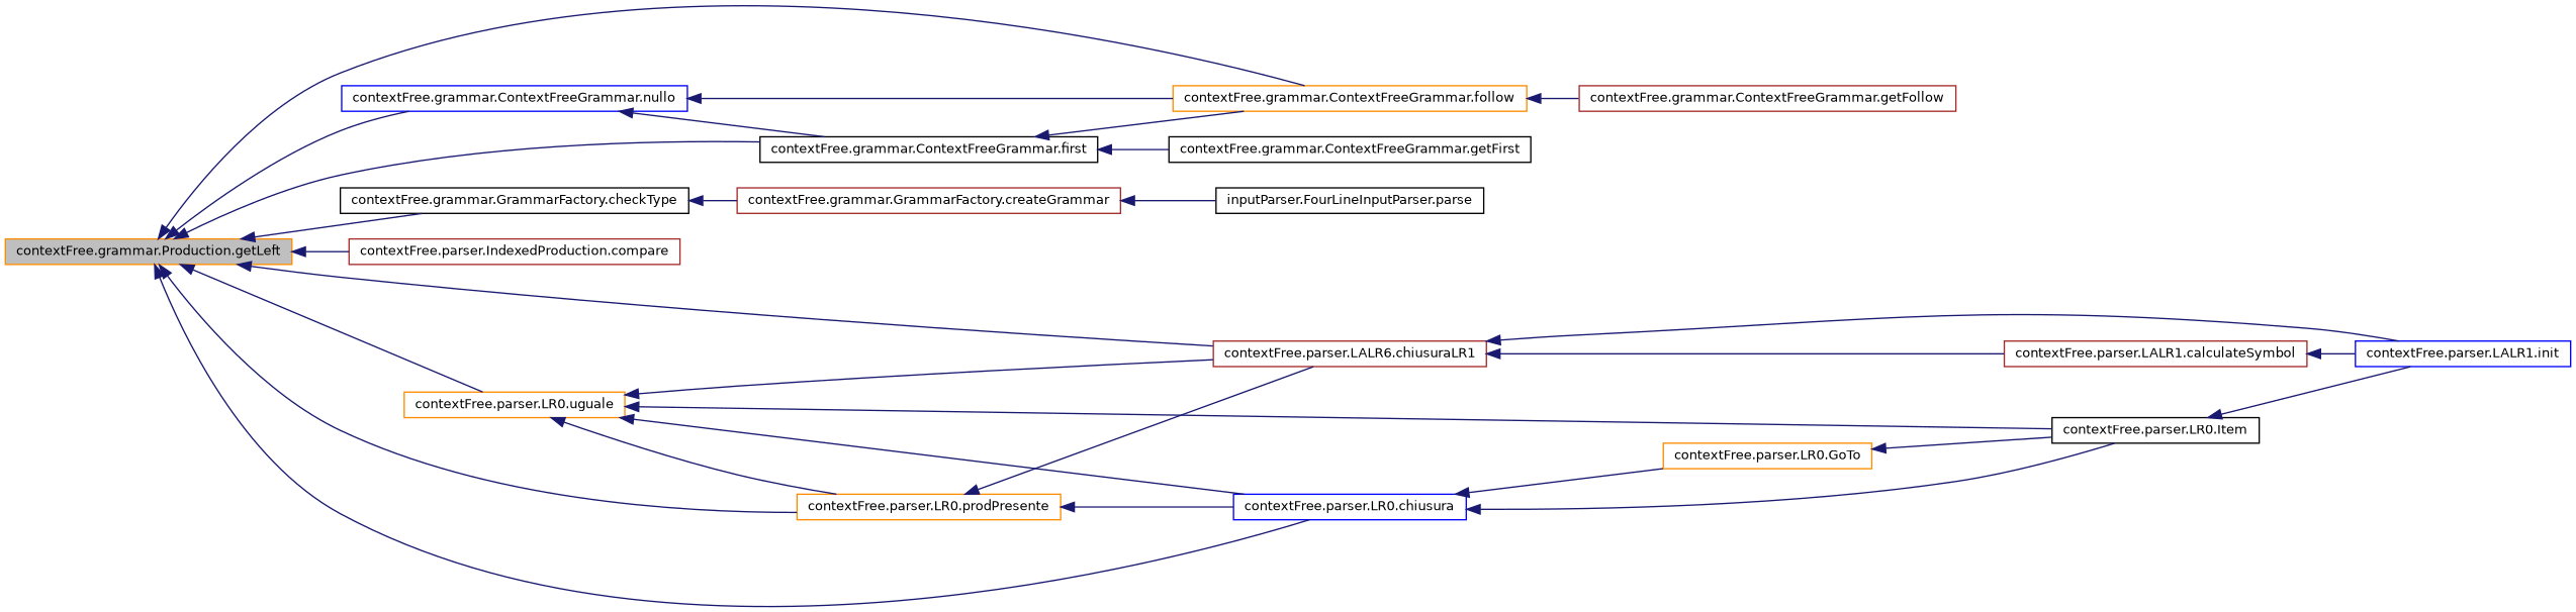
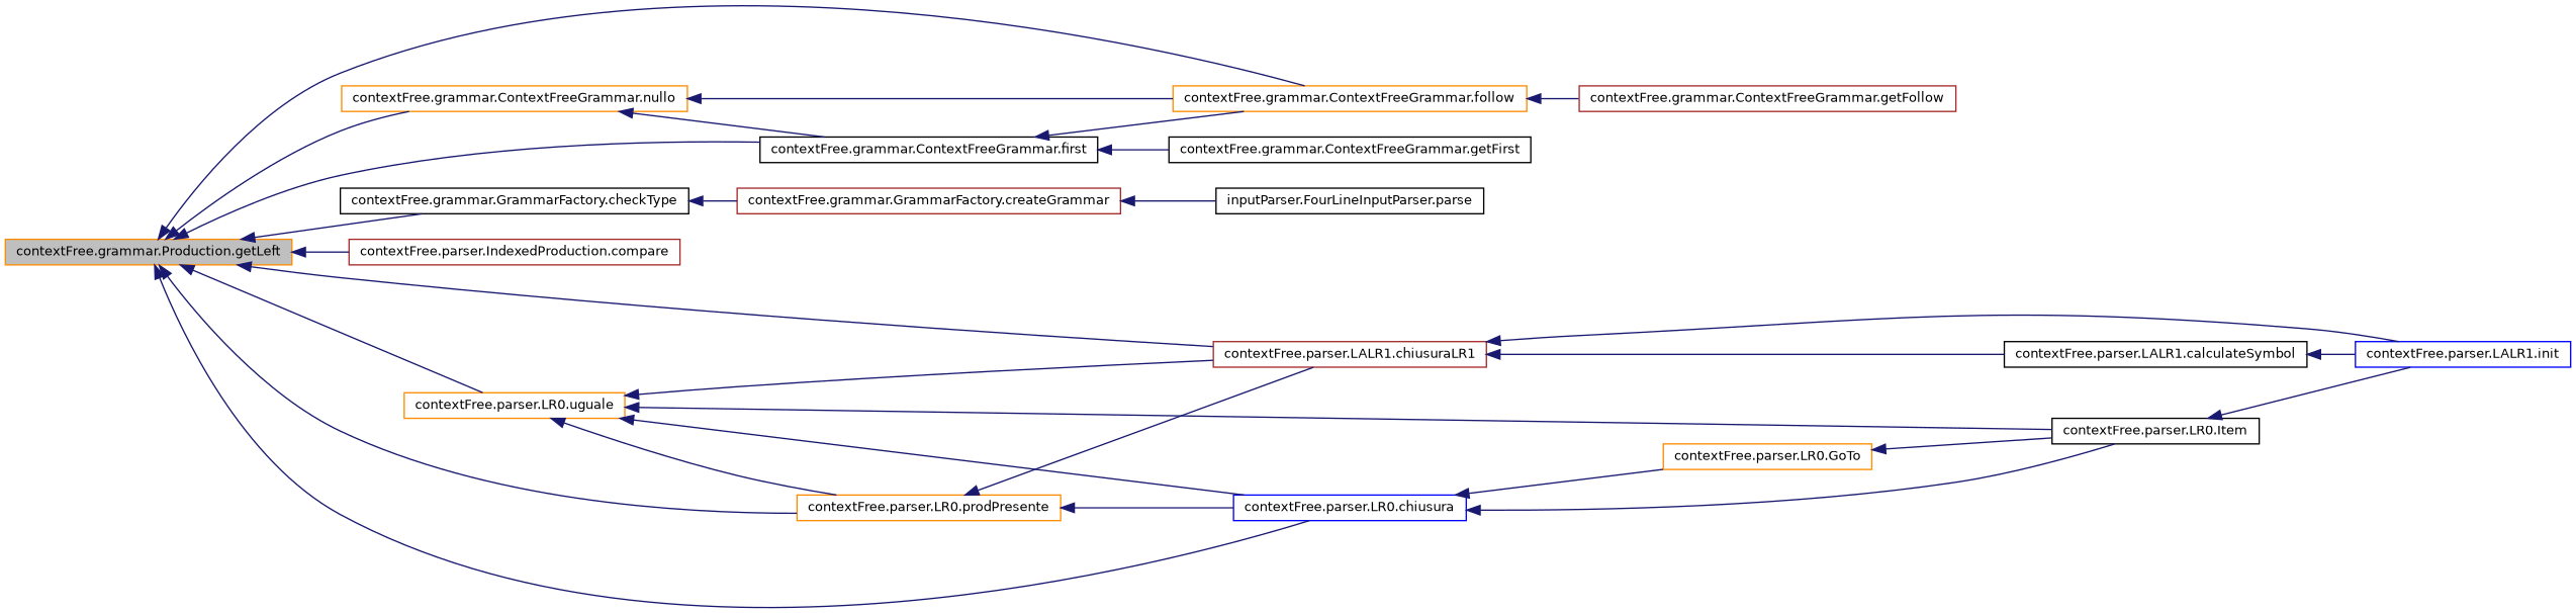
  digraph {
    rankdir=LR
    node [color=darkorange fillcolor=white fontname=Helvetica fontsize=10 shape=record style=filled]
    edge [color=midnightblue dir=back fontname=Helvetica fontsize=10 labelfontname=Helvetica labelfontsize=10 style=solid]
    n1 [fillcolor=grey75 fontcolor=black height=0.2 label="contextFree.grammar.Production.getLeft" width=0.4]
-   n2 [color=blue height=0.2 label="contextFree.grammar.ContextFreeGrammar.nullo" width=0.4]
+   n2 [height=0.2 label="contextFree.grammar.ContextFreeGrammar.nullo" width=0.4]
    n3 [color=black height=0.2 label="contextFree.grammar.ContextFreeGrammar.first" width=0.4]
    n4 [height=0.2 label="contextFree.grammar.ContextFreeGrammar.follow" width=0.4]
    n5 [color=black height=0.2 label="contextFree.grammar.GrammarFactory.checkType" width=0.4]
    n6 [color=brown height=0.2 label="contextFree.parser.IndexedProduction.compare" width=0.4]
-   n7 [color=brown height=0.2 label="contextFree.parser.LALR6.chiusuraLR1" width=0.4]
+   n7 [color=brown height=0.2 label="contextFree.parser.LALR1.chiusuraLR1" width=0.4]
    n8 [color=blue height=0.2 label="contextFree.parser.LR0.chiusura" width=0.4]
    n9 [height=0.2 label="contextFree.parser.LR0.uguale" width=0.4]
    n10 [height=0.2 label="contextFree.parser.LR0.prodPresente" width=0.4]
    n11 [color=black height=0.2 label="contextFree.grammar.ContextFreeGrammar.getFirst" width=0.4]
    n12 [color=brown height=0.2 label="contextFree.grammar.ContextFreeGrammar.getFollow" width=0.4]
    n13 [color=brown height=0.2 label="contextFree.grammar.GrammarFactory.createGrammar" width=0.4]
    n14 [color=blue height=0.2 label="contextFree.parser.LALR1.init" width=0.4]
-   n15 [color=brown height=0.2 label="contextFree.parser.LALR1.calculateSymbol" width=0.4]
+   n15 [color=black height=0.2 label="contextFree.parser.LALR1.calculateSymbol" width=0.4]
    n16 [height=0.2 label="contextFree.parser.LR0.GoTo" width=0.4]
    n17 [color=black height=0.2 label="contextFree.parser.LR0.Item" width=0.4]
    n18 [color=black height=0.2 label="inputParser.FourLineInputParser.parse" width=0.4]
    n1 -> n2
    n1 -> n3
    n1 -> n4
    n1 -> n5
    n1 -> n6
    n1 -> n7
    n1 -> n8
    n1 -> n9
    n1 -> n10
    n2 -> n3
    n2 -> n4
    n3 -> n4
    n3 -> n11
    n4 -> n12
    n5 -> n13
    n7 -> n14
    n7 -> n15
    n8 -> n16
    n8 -> n17
    n9 -> n7
    n9 -> n8
    n9 -> n10
    n9 -> n17
    n10 -> n7
    n10 -> n8
    n13 -> n18
    n15 -> n14
    n16 -> n17
    n17 -> n14
  }
